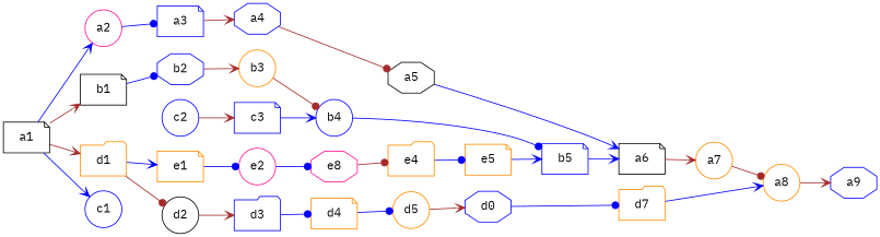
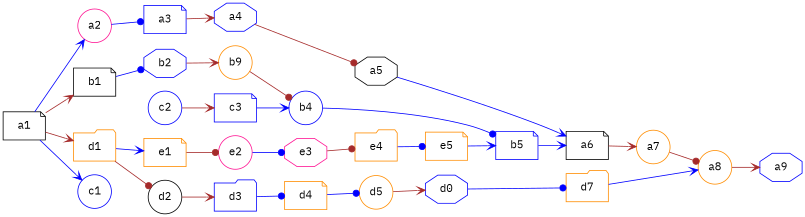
  digraph {
    fontname="IBM Plex Mono"
    rankdir=LR
    node [color=blue fontname="IBM Plex Mono" shape=circle]
    edge [arrowhead=vee color=blue fontname="IBM Plex Mono"]
    a1 [color=black shape=note]
    a2 [color=deeppink]
    b1 [color=black shape=note]
    c1
    d1 [color=darkorange shape=folder]
    a3 [shape=note]
    b2 [shape=octagon]
    d2 [color=black]
    e1 [color=darkorange shape=note]
    a4 [shape=octagon]
    a5 [color=black shape=octagon]
    a6 [color=black shape=note]
    a7 [color=darkorange]
    a8 [color=darkorange]
    a9 [shape=octagon]
-   b3 [color=darkorange]
+   b3 [color=darkorange label=b9]
    b4
    b5 [shape=note]
    c3 [shape=note]
    c2
    d3 [shape=folder]
    e2 [color=deeppink]
    d4 [color=darkorange shape=note]
    d5 [color=darkorange]
    n25 [label=d0 shape=octagon]
    d7 [color=darkorange shape=folder]
-   e3 [color=deeppink shape=octagon label=e8]
+   e3 [color=deeppink shape=octagon]
    e4 [color=darkorange shape=folder]
    e5 [color=darkorange shape=note]
    a1 -> a2
    a1 -> b1 [color=brown]
    a1 -> c1
    a1 -> d1 [color=brown]
    a2 -> a3 [arrowhead=dot]
    b1 -> b2 [arrowhead=dot]
    d1 -> d2 [arrowhead=dot color=brown]
    d1 -> e1
    a3 -> a4 [color=brown]
    b2 -> b3 [color=brown]
    d2 -> d3 [color=brown]
-   e1 -> e2 [arrowhead=dot]
+   e1 -> e2 [arrowhead=dot color=brown]
    a4 -> a5 [arrowhead=dot color=brown]
    a5 -> a6
    a6 -> a7 [color=brown]
    a7 -> a8 [arrowhead=dot color=brown]
    a8 -> a9 [color=brown]
    b3 -> b4 [arrowhead=dot color=brown]
    b4 -> b5 [arrowhead=dot]
    b5 -> a6
    c3 -> b4
    c2 -> c3 [color=brown]
    d3 -> d4 [arrowhead=dot]
    e2 -> e3 [arrowhead=dot]
    d4 -> d5 [arrowhead=dot]
    d5 -> n25 [color=brown]
    n25 -> d7 [arrowhead=dot]
    d7 -> a8
    e3 -> e4 [arrowhead=dot color=brown]
    e4 -> e5 [arrowhead=dot]
    e5 -> b5
  }
